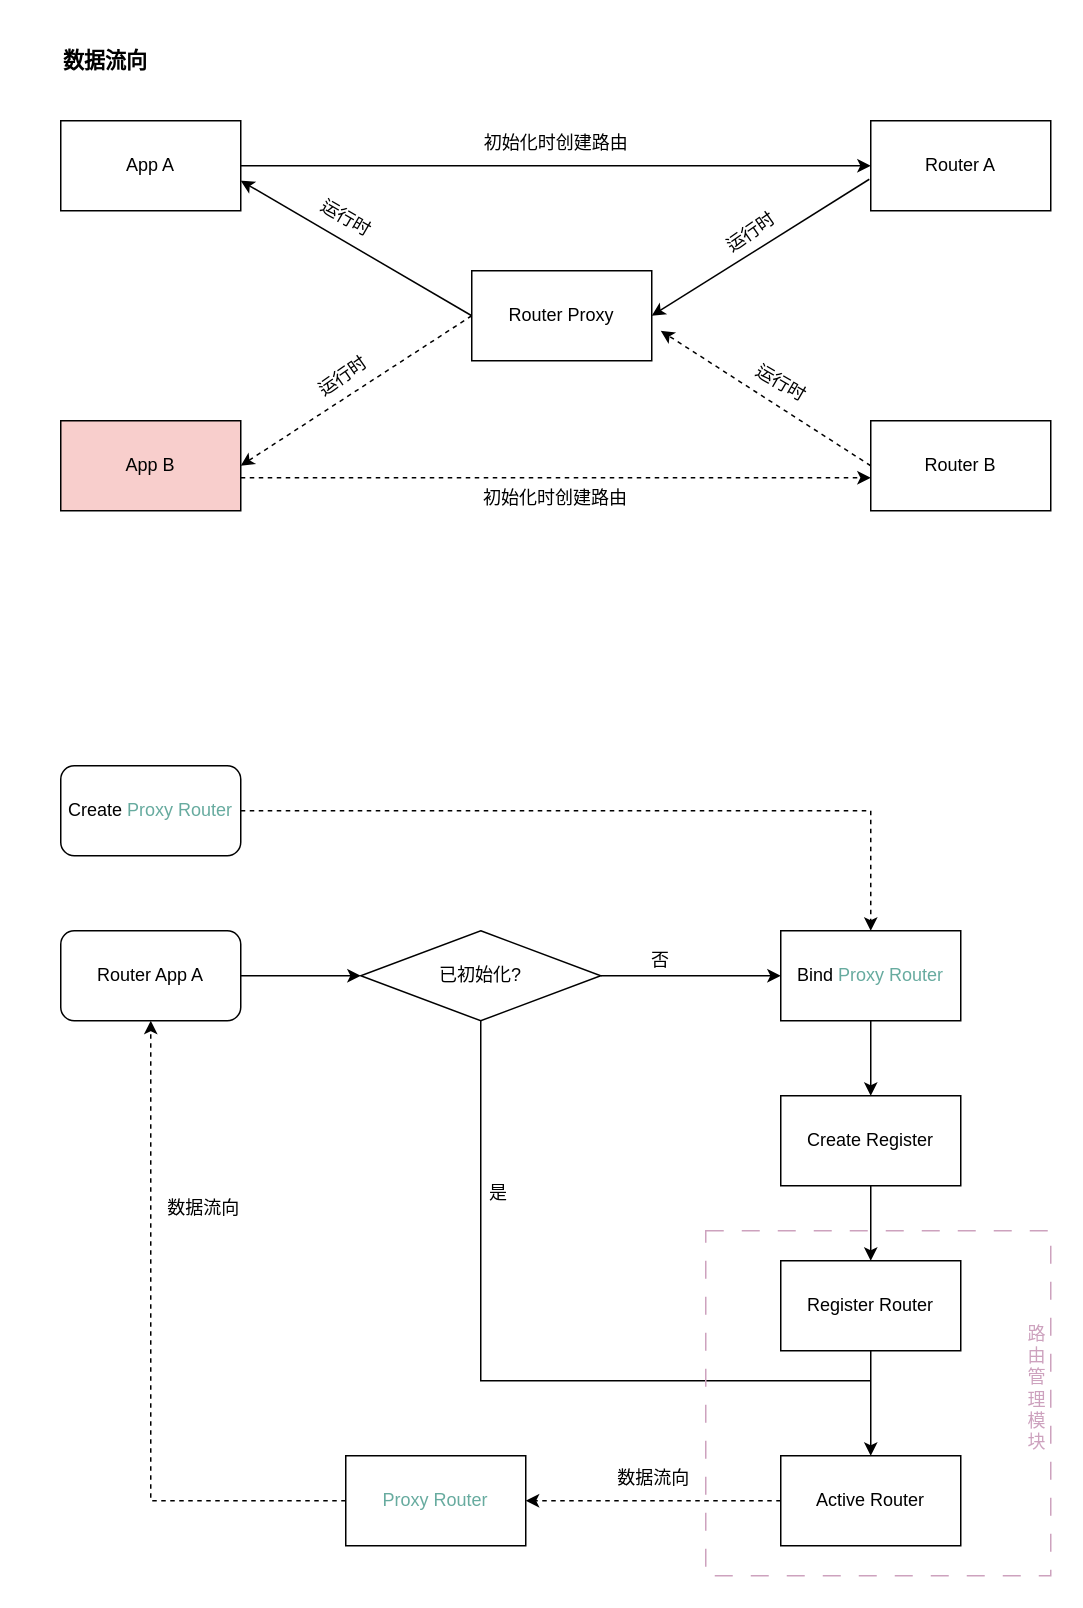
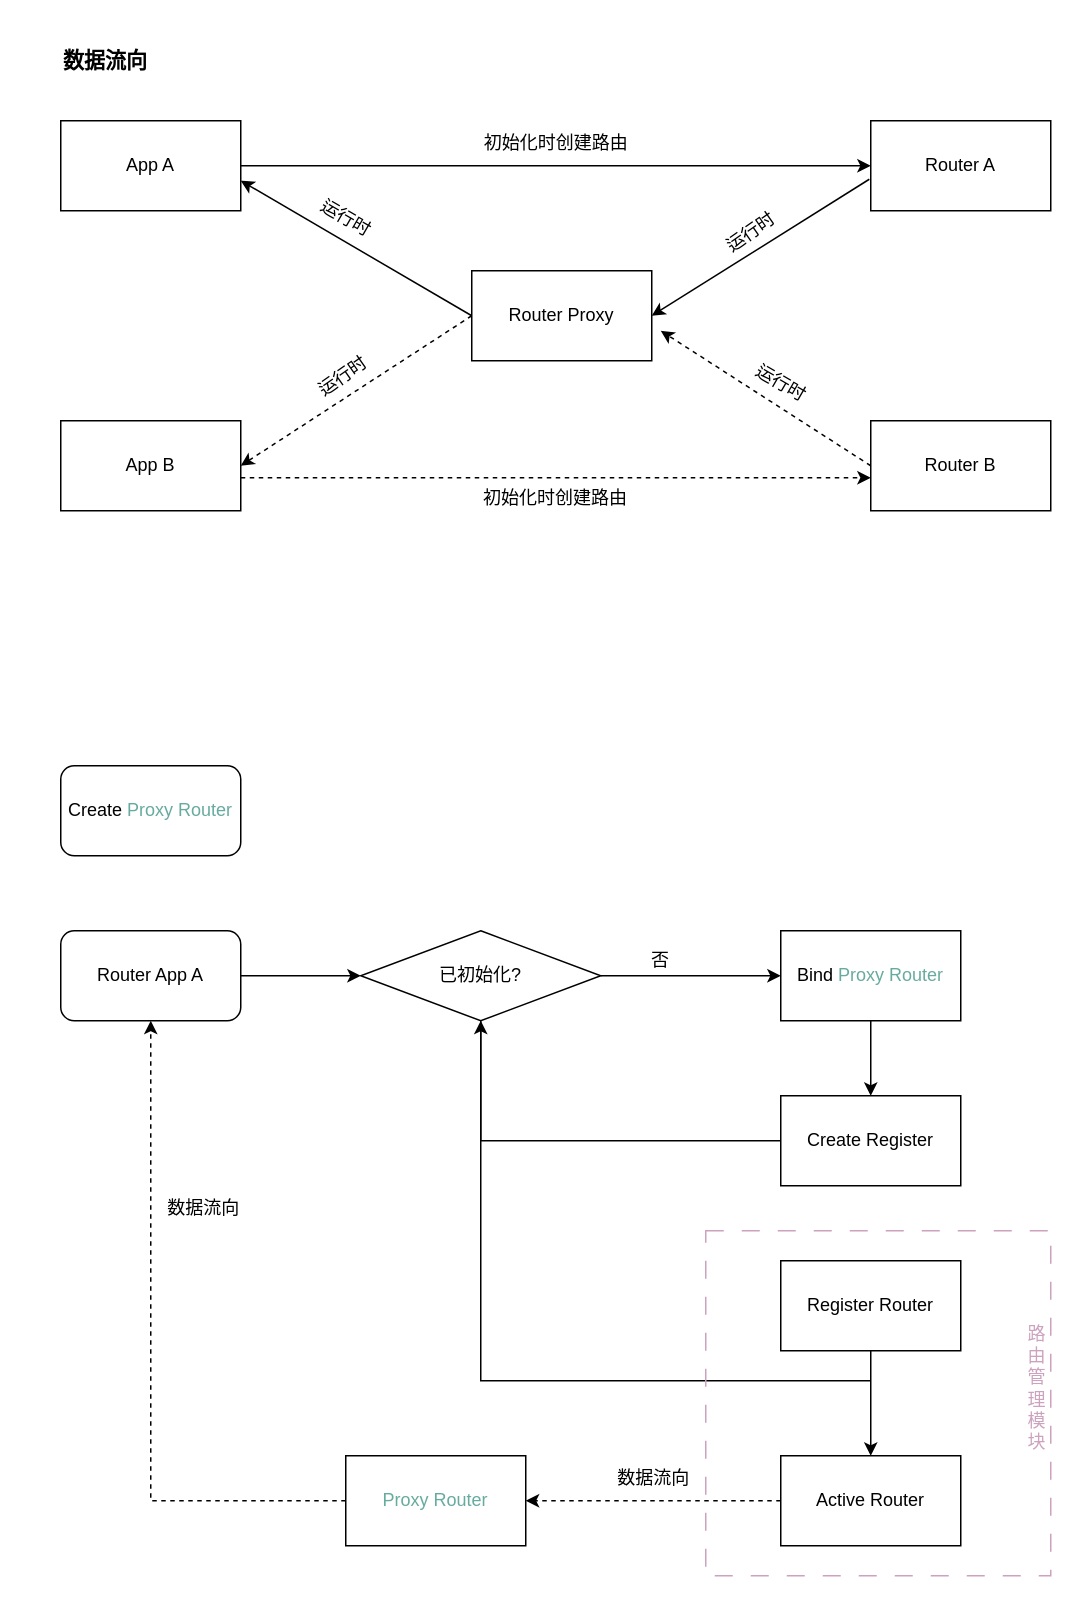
  <mxCell id="0" />
  <mxCell id="1" parent="0" />
  <mxCell id="2" value="&lt;div&gt;&lt;h3&gt;数据流向&lt;/h3&gt;&lt;/div&gt;" style="text;html=1;strokeColor=none;fillColor=none;align=center;verticalAlign=middle;whiteSpace=wrap;rounded=0;" parent="1" vertex="1"><mxGeometry x="20" y="20" width="100" height="40" as="geometry" /></mxCell>
  <mxCell id="3" value="App A" style="rounded=0;whiteSpace=wrap;html=1;" parent="1" vertex="1"><mxGeometry x="40" y="80" width="120" height="60" as="geometry" /></mxCell>
  <mxCell id="4" value="Router Proxy" style="rounded=0;whiteSpace=wrap;html=1;" parent="1" vertex="1"><mxGeometry x="314" y="180" width="120" height="60" as="geometry" /></mxCell>
  <mxCell id="5" value="Router A" style="rounded=0;whiteSpace=wrap;html=1;" parent="1" vertex="1"><mxGeometry x="580" y="80" width="120" height="60" as="geometry" /></mxCell>
  <mxCell id="6" value="" style="endArrow=classic;html=1;rounded=0;entryX=0;entryY=0.5;entryDx=0;entryDy=0;exitX=1;exitY=0.5;exitDx=0;exitDy=0;" parent="1" source="3" target="5" edge="1"><mxGeometry width="50" height="50" relative="1" as="geometry"><mxPoint x="350" y="210" as="sourcePoint" /><mxPoint x="400" y="160" as="targetPoint" /></mxGeometry></mxCell>
  <mxCell id="7" value="" style="endArrow=classic;html=1;rounded=0;entryX=1;entryY=0.5;entryDx=0;entryDy=0;exitX=-0.008;exitY=0.65;exitDx=0;exitDy=0;exitPerimeter=0;" parent="1" source="5" target="4" edge="1"><mxGeometry width="50" height="50" relative="1" as="geometry"><mxPoint x="350" y="210" as="sourcePoint" /><mxPoint x="400" y="160" as="targetPoint" /></mxGeometry></mxCell>
  <mxCell id="8" value="" style="endArrow=classic;html=1;rounded=0;exitX=0;exitY=0.5;exitDx=0;exitDy=0;" parent="1" source="4" edge="1"><mxGeometry width="50" height="50" relative="1" as="geometry"><mxPoint x="350" y="210" as="sourcePoint" /><mxPoint x="160" y="120" as="targetPoint" /></mxGeometry></mxCell>
- <mxCell id="9" value="App B" style="rounded=0;whiteSpace=wrap;html=1;fillColor=#f8cecc;" parent="1" vertex="1"><mxGeometry x="40" y="280" width="120" height="60" as="geometry" /></mxCell>
+ <mxCell id="9" value="App B" style="rounded=0;whiteSpace=wrap;html=1;" parent="1" vertex="1"><mxGeometry x="40" y="280" width="120" height="60" as="geometry" /></mxCell>
  <mxCell id="10" value="Router B" style="rounded=0;whiteSpace=wrap;html=1;" parent="1" vertex="1"><mxGeometry x="580" y="280" width="120" height="60" as="geometry" /></mxCell>
  <mxCell id="11" value="" style="endArrow=classic;html=1;rounded=0;exitX=0;exitY=0.5;exitDx=0;exitDy=0;dashed=1;" parent="1" source="10" edge="1"><mxGeometry width="50" height="50" relative="1" as="geometry"><mxPoint x="490" y="340" as="sourcePoint" /><mxPoint x="440" y="220" as="targetPoint" /></mxGeometry></mxCell>
  <mxCell id="12" value="" style="endArrow=classic;html=1;rounded=0;entryX=1;entryY=0.5;entryDx=0;entryDy=0;exitX=0;exitY=0.5;exitDx=0;exitDy=0;dashed=1;" parent="1" source="4" target="9" edge="1"><mxGeometry width="50" height="50" relative="1" as="geometry"><mxPoint x="310" y="210" as="sourcePoint" /><mxPoint x="400" y="160" as="targetPoint" /></mxGeometry></mxCell>
  <mxCell id="13" value="" style="edgeStyle=none;orthogonalLoop=1;jettySize=auto;html=1;rounded=0;dashed=1;" parent="1" edge="1"><mxGeometry width="100" relative="1" as="geometry"><mxPoint x="160" y="318" as="sourcePoint" /><mxPoint x="580" y="318" as="targetPoint" /><Array as="points" /></mxGeometry></mxCell>
  <mxCell id="14" value="初始化时创建路由" style="text;html=1;align=center;verticalAlign=middle;resizable=0;points=[];autosize=1;strokeColor=none;fillColor=none;" parent="1" vertex="1"><mxGeometry x="310" y="80" width="120" height="30" as="geometry" /></mxCell>
  <mxCell id="15" value="初始化时创建路由" style="text;whiteSpace=wrap;html=1;" parent="1" vertex="1"><mxGeometry x="320" y="318" width="110" height="30" as="geometry" /></mxCell>
  <mxCell id="16" value="运行时" style="text;html=1;align=center;verticalAlign=middle;resizable=0;points=[];autosize=1;strokeColor=none;fillColor=none;rotation=30;" parent="1" vertex="1"><mxGeometry x="200" y="130" width="60" height="30" as="geometry" /></mxCell>
  <mxCell id="17" value="运行时" style="text;html=1;align=center;verticalAlign=middle;resizable=0;points=[];autosize=1;strokeColor=none;fillColor=none;rotation=30;" parent="1" vertex="1"><mxGeometry x="490" y="240" width="60" height="30" as="geometry" /></mxCell>
  <mxCell id="18" value="运行时" style="text;html=1;align=center;verticalAlign=middle;resizable=0;points=[];autosize=1;strokeColor=none;fillColor=none;rotation=-35;" parent="1" vertex="1"><mxGeometry x="470" y="140" width="60" height="30" as="geometry" /></mxCell>
  <mxCell id="19" value="运行时" style="text;html=1;align=center;verticalAlign=middle;resizable=0;points=[];autosize=1;strokeColor=none;fillColor=none;rotation=-35;" parent="1" vertex="1"><mxGeometry x="198" y="236" width="60" height="30" as="geometry" /></mxCell>
  <mxCell id="20" value="" style="edgeStyle=orthogonalEdgeStyle;rounded=0;orthogonalLoop=1;jettySize=auto;html=1;" parent="1" source="21" target="23" edge="1"><mxGeometry relative="1" as="geometry" /></mxCell>
  <mxCell id="21" value="&lt;div&gt;Router App A&lt;/div&gt;" style="rounded=1;whiteSpace=wrap;html=1;" parent="1" vertex="1"><mxGeometry x="40" y="620" width="120" height="60" as="geometry" /></mxCell>
  <mxCell id="22" value="" style="edgeStyle=orthogonalEdgeStyle;rounded=0;orthogonalLoop=1;jettySize=auto;html=1;exitX=1;exitY=0.5;exitDx=0;exitDy=0;entryX=0;entryY=0.5;entryDx=0;entryDy=0;" parent="1" source="23" target="38" edge="1"><mxGeometry relative="1" as="geometry" /></mxCell>
  <mxCell id="23" value="已初始化?" style="rhombus;whiteSpace=wrap;html=1;" parent="1" vertex="1"><mxGeometry x="240" y="620" width="160" height="60" as="geometry" /></mxCell>
- <mxCell id="24" value="" style="edgeStyle=orthogonalEdgeStyle;rounded=0;orthogonalLoop=1;jettySize=auto;html=1;" edge="1" parent="1" source="25" target="36"><mxGeometry relative="1" as="geometry" /></mxCell>
+ <mxCell id="24" value="" style="edgeStyle=orthogonalEdgeStyle;rounded=0;orthogonalLoop=1;jettySize=auto;html=1;" edge="1" parent="1" source="25" target="23"><mxGeometry relative="1" as="geometry" /></mxCell>
  <mxCell id="25" value="Create Register" style="whiteSpace=wrap;html=1;" parent="1" vertex="1"><mxGeometry x="520" y="730" width="120" height="60" as="geometry" /></mxCell>
  <mxCell id="26" value="否" style="text;html=1;strokeColor=none;fillColor=none;align=center;verticalAlign=middle;whiteSpace=wrap;rounded=0;" parent="1" vertex="1"><mxGeometry x="430" y="625" width="20" height="30" as="geometry" /></mxCell>
  <mxCell id="27" value="Active Router" style="whiteSpace=wrap;html=1;" parent="1" vertex="1"><mxGeometry x="520" y="970" width="120" height="60" as="geometry" /></mxCell>
- <mxCell id="28" value="是" style="text;html=1;strokeColor=none;fillColor=none;align=center;verticalAlign=middle;whiteSpace=wrap;rounded=0;" parent="1" vertex="1"><mxGeometry x="302" y="780" width="60" height="30" as="geometry" /></mxCell>
  <mxCell id="29" value="" style="endArrow=none;html=1;rounded=0;exitX=0.5;exitY=1;exitDx=0;exitDy=0;" parent="1" source="23" edge="1"><mxGeometry width="50" height="50" relative="1" as="geometry"><mxPoint x="340" y="660" as="sourcePoint" /><mxPoint x="580" y="920" as="targetPoint" /><Array as="points"><mxPoint x="320" y="730" /><mxPoint x="320" y="920" /></Array></mxGeometry></mxCell>
  <mxCell id="30" value="" style="endArrow=classic;html=1;rounded=0;entryX=0.5;entryY=0;entryDx=0;entryDy=0;exitX=0.5;exitY=1;exitDx=0;exitDy=0;" parent="1" source="36" target="27" edge="1"><mxGeometry width="50" height="50" relative="1" as="geometry"><mxPoint x="560" y="900" as="sourcePoint" /><mxPoint x="390" y="610" as="targetPoint" /></mxGeometry></mxCell>
  <mxCell id="31" value="&lt;div&gt;&lt;font color=&quot;#67ab9f&quot;&gt;Proxy Router&lt;/font&gt;&lt;/div&gt;" style="rounded=0;whiteSpace=wrap;html=1;" parent="1" vertex="1"><mxGeometry x="230" y="970" width="120" height="60" as="geometry" /></mxCell>
  <mxCell id="32" value="" style="endArrow=classic;html=1;rounded=0;entryX=1;entryY=0.5;entryDx=0;entryDy=0;exitX=0;exitY=0.5;exitDx=0;exitDy=0;dashed=1;" parent="1" source="27" target="31" edge="1"><mxGeometry width="50" height="50" relative="1" as="geometry"><mxPoint x="340" y="660" as="sourcePoint" /><mxPoint x="390" y="610" as="targetPoint" /></mxGeometry></mxCell>
  <mxCell id="33" value="" style="endArrow=classic;html=1;rounded=0;exitX=0;exitY=0.5;exitDx=0;exitDy=0;entryX=0.5;entryY=1;entryDx=0;entryDy=0;dashed=1;" parent="1" source="31" target="21" edge="1"><mxGeometry width="50" height="50" relative="1" as="geometry"><mxPoint x="340" y="660" as="sourcePoint" /><mxPoint x="390" y="610" as="targetPoint" /><Array as="points"><mxPoint x="100" y="1000" /><mxPoint x="100" y="800" /></Array></mxGeometry></mxCell>
  <mxCell id="34" value="数据流向" style="text;html=1;align=center;verticalAlign=middle;resizable=0;points=[];autosize=1;strokeColor=none;fillColor=none;" parent="1" vertex="1"><mxGeometry x="100" y="790" width="70" height="30" as="geometry" /></mxCell>
  <mxCell id="35" value="数据流向" style="text;html=1;align=center;verticalAlign=middle;resizable=0;points=[];autosize=1;strokeColor=none;fillColor=none;" parent="1" vertex="1"><mxGeometry x="400" y="970" width="70" height="30" as="geometry" /></mxCell>
  <mxCell id="36" value="Register Router" style="whiteSpace=wrap;html=1;" vertex="1" parent="1"><mxGeometry x="520" y="840" width="120" height="60" as="geometry" /></mxCell>
  <mxCell id="37" value="" style="edgeStyle=orthogonalEdgeStyle;rounded=0;orthogonalLoop=1;jettySize=auto;html=1;" edge="1" parent="1" source="38" target="25"><mxGeometry relative="1" as="geometry" /></mxCell>
  <mxCell id="38" value="Bind &lt;font color=&quot;#67ab9f&quot;&gt;Proxy Router&lt;/font&gt;" style="whiteSpace=wrap;html=1;" vertex="1" parent="1"><mxGeometry x="520" y="620" width="120" height="60" as="geometry" /></mxCell>
  <mxCell id="39" value="Create &lt;font color=&quot;#67ab9f&quot;&gt;Proxy Router&lt;/font&gt;" style="rounded=1;whiteSpace=wrap;html=1;" vertex="1" parent="1"><mxGeometry x="40" y="510" width="120" height="60" as="geometry" /></mxCell>
  <mxCell id="40" value="" style="whiteSpace=wrap;html=1;aspect=fixed;fillColor=none;dashed=1;dashPattern=12 12;strokeColor=#CDA2BE;" vertex="1" parent="1"><mxGeometry x="470" y="820" width="230" height="230" as="geometry" /></mxCell>
  <mxCell id="41" value="&lt;font color=&quot;#cda2be&quot;&gt;路由管理模块&lt;/font&gt;" style="text;html=1;strokeColor=none;fillColor=none;align=center;verticalAlign=middle;whiteSpace=wrap;rounded=0;" vertex="1" parent="1"><mxGeometry x="686" y="910" width="10" height="30" as="geometry" /></mxCell>
- <mxCell id="42" value="" style="endArrow=classic;html=1;rounded=0;entryX=0.5;entryY=0;entryDx=0;entryDy=0;exitX=1;exitY=0.5;exitDx=0;exitDy=0;dashed=1;" edge="1" parent="1" source="39" target="38"><mxGeometry width="50" height="50" relative="1" as="geometry"><mxPoint x="250" y="790" as="sourcePoint" /><mxPoint x="300" y="740" as="targetPoint" /><Array as="points"><mxPoint x="580" y="540" /></Array></mxGeometry></mxCell>
